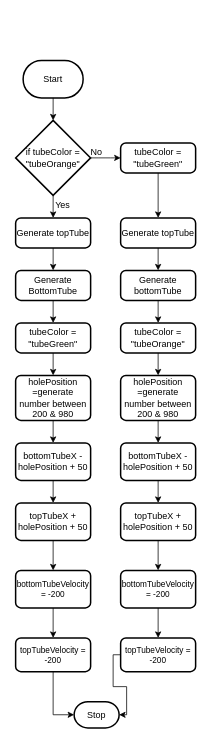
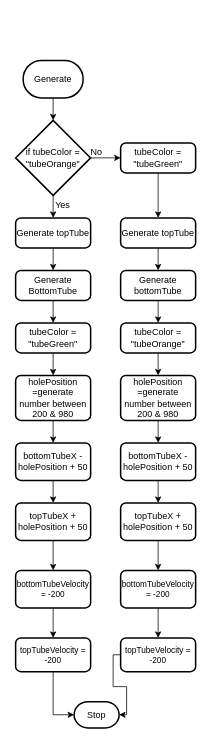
  <mxCell id="0" />
  <mxCell id="1" parent="0" />
- <mxCell id="2" value="Start" style="strokeWidth=2;html=1;shape=mxgraph.flowchart.terminator;whiteSpace=wrap;" vertex="1" parent="1"><mxGeometry x="30" y="80" width="80" height="50" as="geometry" /></mxCell>
+ <mxCell id="2" value="Generate" style="strokeWidth=2;html=1;shape=mxgraph.flowchart.terminator;whiteSpace=wrap;" vertex="1" parent="1"><mxGeometry x="30" y="80" width="80" height="50" as="geometry" /></mxCell>
  <mxCell id="3" value="&lt;div&gt;Stop&lt;/div&gt;" style="strokeWidth=2;html=1;shape=mxgraph.flowchart.terminator;whiteSpace=wrap;" vertex="1" parent="1"><mxGeometry x="98" y="935" width="60" height="35" as="geometry" /></mxCell>
  <mxCell id="4" style="edgeStyle=none;html=1;entryX=0.5;entryY=0;entryDx=0;entryDy=0;" edge="1" parent="1" source="5" target="7"><mxGeometry relative="1" as="geometry" /></mxCell>
  <mxCell id="5" value="holePosition =generate number between 200 &amp;amp; 980 " style="rounded=1;whiteSpace=wrap;html=1;absoluteArcSize=1;arcSize=14;strokeWidth=2;" vertex="1" parent="1"><mxGeometry x="20" y="500" width="100" height="60" as="geometry" /></mxCell>
  <mxCell id="6" value="" style="edgeStyle=none;html=1;" edge="1" parent="1" source="7" target="9"><mxGeometry relative="1" as="geometry" /></mxCell>
  <mxCell id="7" value="bottomTubeX - holePosition + 50" style="rounded=1;whiteSpace=wrap;html=1;absoluteArcSize=1;arcSize=14;strokeWidth=2;" vertex="1" parent="1"><mxGeometry x="20" y="590" width="100" height="50" as="geometry" /></mxCell>
  <mxCell id="8" value="" style="edgeStyle=orthogonalEdgeStyle;shape=connector;rounded=0;html=1;labelBackgroundColor=default;strokeColor=default;fontFamily=Helvetica;fontSize=11;fontColor=default;endArrow=classic;" edge="1" parent="1" source="9" target="39"><mxGeometry relative="1" as="geometry" /></mxCell>
  <mxCell id="9" value="topTubeX + holePosition + 50" style="rounded=1;whiteSpace=wrap;html=1;absoluteArcSize=1;arcSize=14;strokeWidth=2;" vertex="1" parent="1"><mxGeometry x="20" y="670" width="100" height="50" as="geometry" /></mxCell>
  <mxCell id="10" style="edgeStyle=none;html=1;entryX=0.5;entryY=0;entryDx=0;entryDy=0;" edge="1" parent="1" source="12" target="14"><mxGeometry relative="1" as="geometry" /></mxCell>
  <mxCell id="11" style="edgeStyle=orthogonalEdgeStyle;html=1;" edge="1" parent="1" source="12"><mxGeometry relative="1" as="geometry"><mxPoint x="160" y="210" as="targetPoint" /></mxGeometry></mxCell>
  <mxCell id="12" value="if tubeColor = &quot;tubeOrange&quot;" style="strokeWidth=2;html=1;shape=mxgraph.flowchart.decision;whiteSpace=wrap;" vertex="1" parent="1"><mxGeometry x="20" y="160" width="100" height="100" as="geometry" /></mxCell>
  <mxCell id="13" value="" style="edgeStyle=orthogonalEdgeStyle;shape=connector;rounded=0;html=1;labelBackgroundColor=default;strokeColor=default;fontFamily=Helvetica;fontSize=11;fontColor=default;endArrow=classic;" edge="1" parent="1" source="14" target="31"><mxGeometry relative="1" as="geometry" /></mxCell>
  <mxCell id="14" value="Generate topTube" style="rounded=1;whiteSpace=wrap;html=1;absoluteArcSize=1;arcSize=14;strokeWidth=2;" vertex="1" parent="1"><mxGeometry x="20" y="290" width="100" height="40" as="geometry" /></mxCell>
  <mxCell id="15" value="Yes" style="text;html=1;strokeColor=none;fillColor=none;align=center;verticalAlign=middle;whiteSpace=wrap;rounded=0;" vertex="1" parent="1"><mxGeometry x="53" y="258" width="60" height="30" as="geometry" /></mxCell>
  <mxCell id="16" value="" style="edgeStyle=orthogonalEdgeStyle;shape=connector;rounded=0;html=1;labelBackgroundColor=default;strokeColor=default;fontFamily=Helvetica;fontSize=11;fontColor=default;endArrow=classic;" edge="1" parent="1" source="17" target="5"><mxGeometry relative="1" as="geometry" /></mxCell>
  <mxCell id="17" value="tubeColor = &quot;tubeGreen&quot;" style="rounded=1;whiteSpace=wrap;html=1;absoluteArcSize=1;arcSize=14;strokeWidth=2;" vertex="1" parent="1"><mxGeometry x="20" y="430" width="100" height="40" as="geometry" /></mxCell>
  <mxCell id="18" style="edgeStyle=none;html=1;" edge="1" parent="1"><mxGeometry relative="1" as="geometry"><mxPoint x="70" y="20" as="targetPoint" /></mxGeometry></mxCell>
  <mxCell id="19" style="edgeStyle=none;html=1;" edge="1" parent="1"><mxGeometry relative="1" as="geometry"><mxPoint x="70" y="90" as="targetPoint" /></mxGeometry></mxCell>
  <mxCell id="20" style="edgeStyle=none;html=1;" edge="1" parent="1"><mxGeometry relative="1" as="geometry"><mxPoint x="70" y="130" as="sourcePoint" /><mxPoint x="70" y="160" as="targetPoint" /></mxGeometry></mxCell>
  <mxCell id="21" value="" style="edgeStyle=orthogonalEdgeStyle;shape=connector;rounded=0;html=1;labelBackgroundColor=default;strokeColor=default;fontFamily=Helvetica;fontSize=11;fontColor=default;endArrow=classic;" edge="1" parent="1" source="22" target="24"><mxGeometry relative="1" as="geometry" /></mxCell>
  <mxCell id="22" value="tubeColor = &quot;tubeGreen&quot;" style="rounded=1;whiteSpace=wrap;html=1;absoluteArcSize=1;arcSize=14;strokeWidth=2;" vertex="1" parent="1"><mxGeometry x="160" y="190" width="100" height="40" as="geometry" /></mxCell>
  <mxCell id="23" value="" style="edgeStyle=orthogonalEdgeStyle;shape=connector;rounded=0;html=1;labelBackgroundColor=default;strokeColor=default;fontFamily=Helvetica;fontSize=11;fontColor=default;endArrow=classic;" edge="1" parent="1" source="24" target="29"><mxGeometry relative="1" as="geometry" /></mxCell>
  <mxCell id="24" value="Generate topTube" style="rounded=1;whiteSpace=wrap;html=1;absoluteArcSize=1;arcSize=14;strokeWidth=2;" vertex="1" parent="1"><mxGeometry x="160" y="290" width="100" height="40" as="geometry" /></mxCell>
  <mxCell id="25" value="" style="edgeStyle=orthogonalEdgeStyle;shape=connector;rounded=0;html=1;labelBackgroundColor=default;strokeColor=default;fontFamily=Helvetica;fontSize=11;fontColor=default;endArrow=classic;" edge="1" parent="1" source="26" target="33"><mxGeometry relative="1" as="geometry" /></mxCell>
  <mxCell id="26" value="tubeColor = &quot;tubeOrange&quot;" style="rounded=1;whiteSpace=wrap;html=1;absoluteArcSize=1;arcSize=14;strokeWidth=2;" vertex="1" parent="1"><mxGeometry x="160" y="430" width="100" height="40" as="geometry" /></mxCell>
  <mxCell id="27" value="No" style="text;html=1;strokeColor=none;fillColor=none;align=center;verticalAlign=middle;whiteSpace=wrap;rounded=0;" vertex="1" parent="1"><mxGeometry x="98" y="187" width="60" height="30" as="geometry" /></mxCell>
  <mxCell id="28" value="" style="edgeStyle=orthogonalEdgeStyle;shape=connector;rounded=0;html=1;labelBackgroundColor=default;strokeColor=default;fontFamily=Helvetica;fontSize=11;fontColor=default;endArrow=classic;" edge="1" parent="1" source="29" target="26"><mxGeometry relative="1" as="geometry" /></mxCell>
  <mxCell id="29" value="Generate bottomTube" style="rounded=1;whiteSpace=wrap;html=1;absoluteArcSize=1;arcSize=14;strokeWidth=2;" vertex="1" parent="1"><mxGeometry x="160" y="360" width="100" height="40" as="geometry" /></mxCell>
  <mxCell id="30" value="" style="edgeStyle=orthogonalEdgeStyle;shape=connector;rounded=0;html=1;labelBackgroundColor=default;strokeColor=default;fontFamily=Helvetica;fontSize=11;fontColor=default;endArrow=classic;" edge="1" parent="1" source="31" target="17"><mxGeometry relative="1" as="geometry" /></mxCell>
  <mxCell id="31" value="Generate BottomTube" style="rounded=1;whiteSpace=wrap;html=1;absoluteArcSize=1;arcSize=14;strokeWidth=2;" vertex="1" parent="1"><mxGeometry x="20" y="360" width="100" height="40" as="geometry" /></mxCell>
  <mxCell id="32" value="" style="edgeStyle=orthogonalEdgeStyle;shape=connector;rounded=0;html=1;labelBackgroundColor=default;strokeColor=default;fontFamily=Helvetica;fontSize=11;fontColor=default;endArrow=classic;" edge="1" parent="1" source="33" target="35"><mxGeometry relative="1" as="geometry" /></mxCell>
  <mxCell id="33" value="holePosition =generate number between 200 &amp;amp; 980 " style="rounded=1;whiteSpace=wrap;html=1;absoluteArcSize=1;arcSize=14;strokeWidth=2;" vertex="1" parent="1"><mxGeometry x="160" y="500" width="100" height="60" as="geometry" /></mxCell>
  <mxCell id="34" value="" style="edgeStyle=orthogonalEdgeStyle;shape=connector;rounded=0;html=1;labelBackgroundColor=default;strokeColor=default;fontFamily=Helvetica;fontSize=11;fontColor=default;endArrow=classic;" edge="1" parent="1" source="35" target="37"><mxGeometry relative="1" as="geometry" /></mxCell>
  <mxCell id="35" value="bottomTubeX - holePosition + 50" style="rounded=1;whiteSpace=wrap;html=1;absoluteArcSize=1;arcSize=14;strokeWidth=2;" vertex="1" parent="1"><mxGeometry x="160" y="590" width="100" height="50" as="geometry" /></mxCell>
  <mxCell id="36" value="" style="edgeStyle=orthogonalEdgeStyle;shape=connector;rounded=0;html=1;labelBackgroundColor=default;strokeColor=default;fontFamily=Helvetica;fontSize=11;fontColor=default;endArrow=classic;" edge="1" parent="1" source="37" target="45"><mxGeometry relative="1" as="geometry" /></mxCell>
  <mxCell id="37" value="topTubeX + holePosition + 50" style="rounded=1;whiteSpace=wrap;html=1;absoluteArcSize=1;arcSize=14;strokeWidth=2;" vertex="1" parent="1"><mxGeometry x="160" y="670" width="100" height="50" as="geometry" /></mxCell>
  <mxCell id="38" value="" style="edgeStyle=orthogonalEdgeStyle;shape=connector;rounded=0;html=1;labelBackgroundColor=default;strokeColor=default;fontFamily=Helvetica;fontSize=11;fontColor=default;endArrow=classic;" edge="1" parent="1" source="39" target="41"><mxGeometry relative="1" as="geometry" /></mxCell>
  <mxCell id="39" value="bottomTubeVelocity = -200" style="rounded=1;whiteSpace=wrap;html=1;absoluteArcSize=1;arcSize=14;strokeWidth=2;fontFamily=Helvetica;fontSize=11;fontColor=default;" vertex="1" parent="1"><mxGeometry x="20" y="760" width="100" height="50" as="geometry" /></mxCell>
  <mxCell id="40" style="edgeStyle=orthogonalEdgeStyle;shape=connector;rounded=0;html=1;entryX=0;entryY=0.5;entryDx=0;entryDy=0;entryPerimeter=0;labelBackgroundColor=default;strokeColor=default;fontFamily=Helvetica;fontSize=11;fontColor=default;endArrow=classic;" edge="1" parent="1" source="41" target="3"><mxGeometry relative="1" as="geometry" /></mxCell>
  <mxCell id="41" value="topTubeVelocity = -200" style="rounded=1;whiteSpace=wrap;html=1;absoluteArcSize=1;arcSize=14;strokeWidth=2;fontFamily=Helvetica;fontSize=11;fontColor=default;" vertex="1" parent="1"><mxGeometry x="20" y="850" width="100" height="45" as="geometry" /></mxCell>
  <mxCell id="42" style="edgeStyle=orthogonalEdgeStyle;shape=connector;rounded=0;html=1;entryX=1;entryY=0.5;entryDx=0;entryDy=0;entryPerimeter=0;labelBackgroundColor=default;strokeColor=default;fontFamily=Helvetica;fontSize=11;fontColor=default;endArrow=classic;" edge="1" parent="1" source="43" target="3"><mxGeometry relative="1" as="geometry" /></mxCell>
  <mxCell id="43" value="topTubeVelocity = -200" style="rounded=1;whiteSpace=wrap;html=1;absoluteArcSize=1;arcSize=14;strokeWidth=2;fontFamily=Helvetica;fontSize=11;fontColor=default;" vertex="1" parent="1"><mxGeometry x="160" y="850" width="100" height="45" as="geometry" /></mxCell>
  <mxCell id="44" value="" style="edgeStyle=orthogonalEdgeStyle;shape=connector;rounded=0;html=1;labelBackgroundColor=default;strokeColor=default;fontFamily=Helvetica;fontSize=11;fontColor=default;endArrow=classic;" edge="1" parent="1" source="45" target="43"><mxGeometry relative="1" as="geometry" /></mxCell>
  <mxCell id="45" value="bottomTubeVelocity = -200" style="rounded=1;whiteSpace=wrap;html=1;absoluteArcSize=1;arcSize=14;strokeWidth=2;fontFamily=Helvetica;fontSize=11;fontColor=default;" vertex="1" parent="1"><mxGeometry x="160" y="760" width="100" height="50" as="geometry" /></mxCell>
